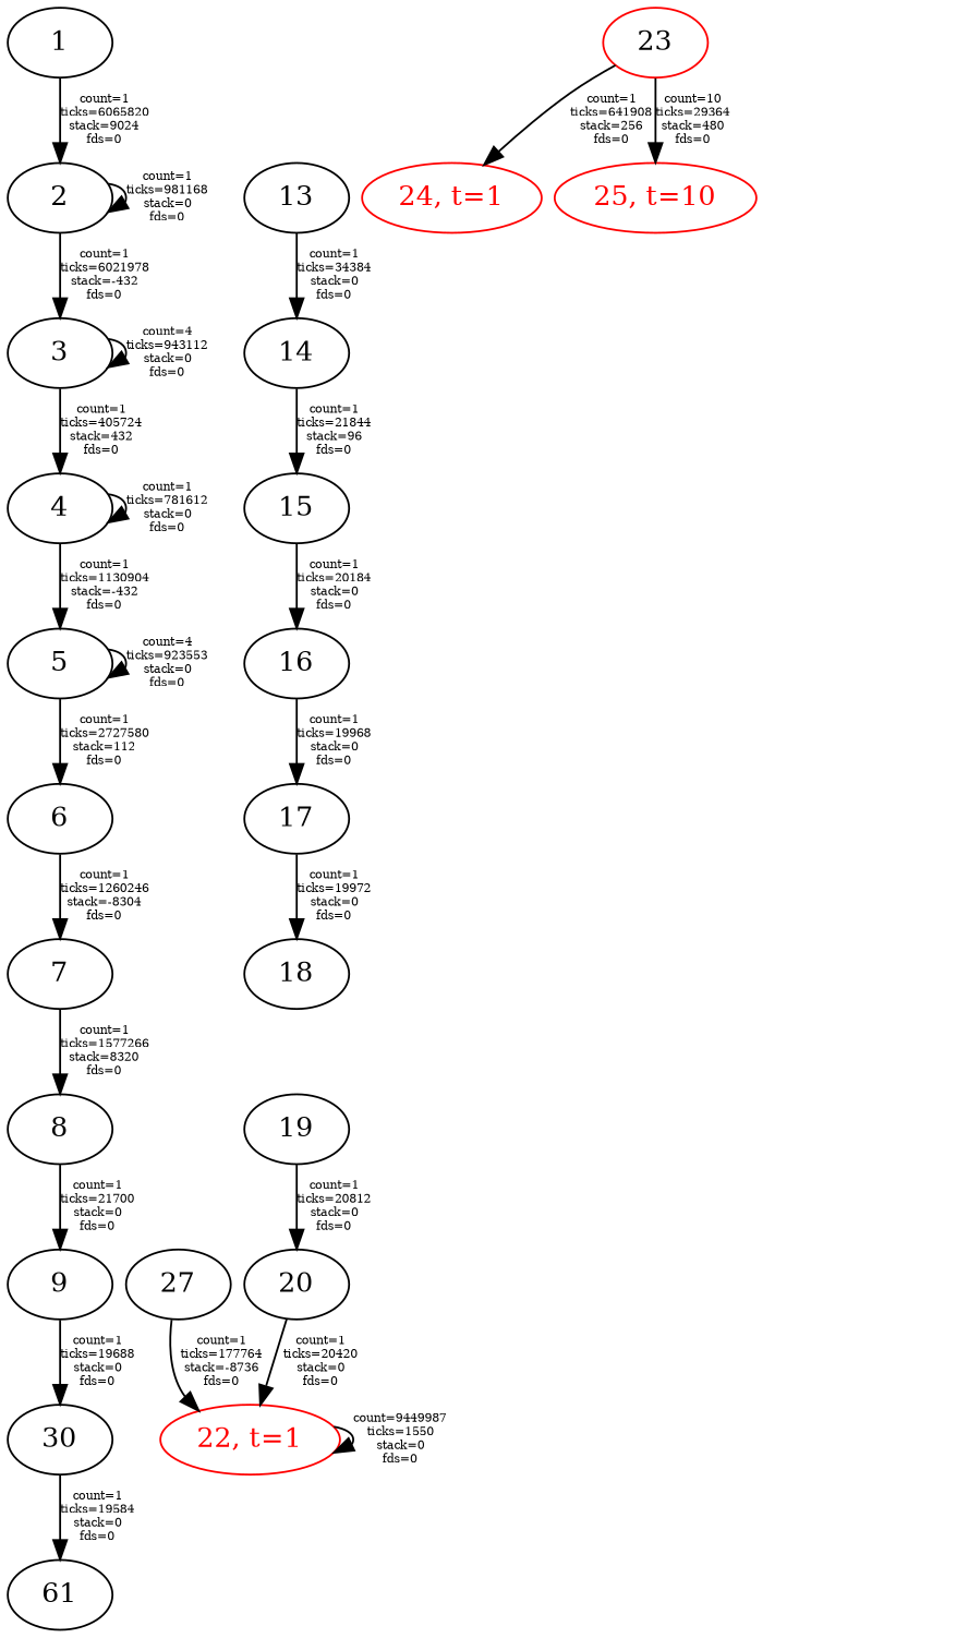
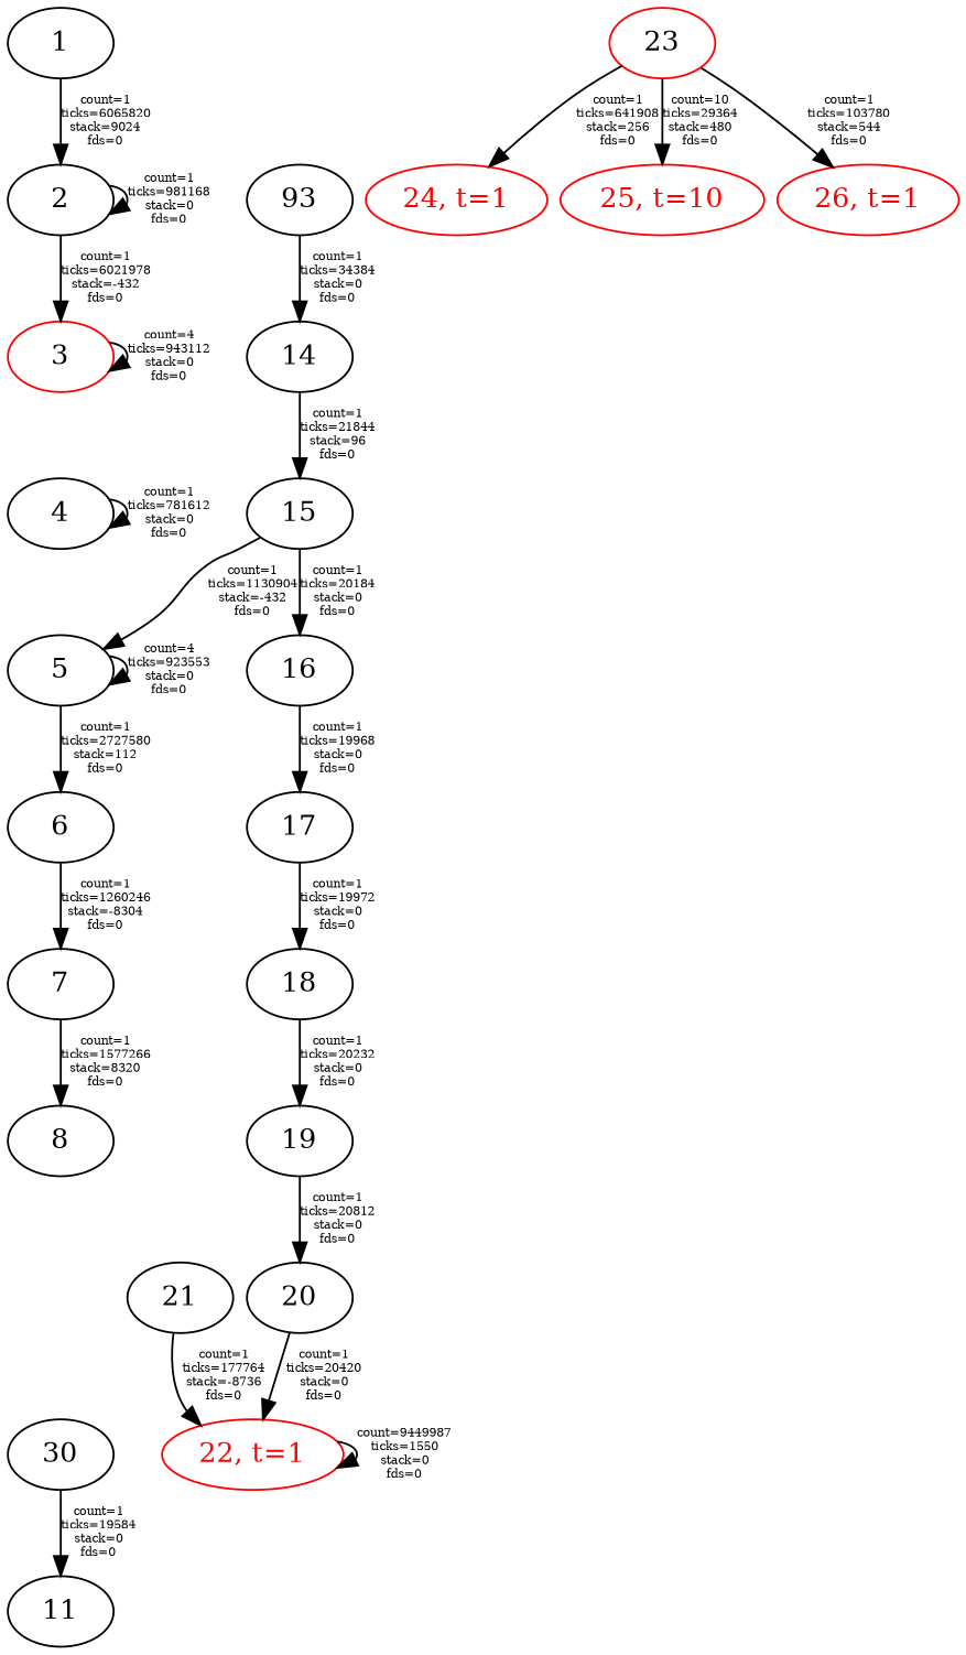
  digraph {
    nodesep=0.1
    ordering=out
    rankdir=TB
    ranksep=0.1
    edge [fontsize=6]
    1
    2
-   3
+   3 [color=red]
    4
    5
    6
    7
    8
-   9
    n10 [label=30]
-   11 [label=61]
-   13
+   11
+   13 [label=93]
    14
    15
    16
    17
    18
    19
    20
    22 [color=red fontcolor=red label="\N, t=1"]
-   21 [label=27]
+   21
    23 [color=red]
    24 [color=red fontcolor=red label="\N, t=1"]
    25 [color=red fontcolor=red label="\N, t=10"]
+   26 [color=red fontcolor=red label="\N, t=1"]
    1 -> 2 [label="count=1\nticks=6065820\nstack=9024\nfds=0"]
    2 -> 2 [label="count=1\nticks=981168\nstack=0\nfds=0"]
    2 -> 3 [label="count=1\nticks=6021978\nstack=-432\nfds=0"]
    3 -> 3 [label="count=4\nticks=943112\nstack=0\nfds=0"]
-   3 -> 4 [label="count=1\nticks=405724\nstack=432\nfds=0"]
    4 -> 4 [label="count=1\nticks=781612\nstack=0\nfds=0"]
-   4 -> 5 [label="count=1\nticks=1130904\nstack=-432\nfds=0"]
+   15 -> 5 [label="count=1\nticks=1130904\nstack=-432\nfds=0"]
    5 -> 5 [label="count=4\nticks=923553\nstack=0\nfds=0"]
    5 -> 6 [label="count=1\nticks=2727580\nstack=112\nfds=0"]
    6 -> 7 [label="count=1\nticks=1260246\nstack=-8304\nfds=0"]
    7 -> 8 [label="count=1\nticks=1577266\nstack=8320\nfds=0"]
-   8 -> 9 [label="count=1\nticks=21700\nstack=0\nfds=0"]
-   9 -> n10 [label="count=1\nticks=19688\nstack=0\nfds=0"]
    n10 -> 11 [label="count=1\nticks=19584\nstack=0\nfds=0"]
    13 -> 14 [label="count=1\nticks=34384\nstack=0\nfds=0"]
    14 -> 15 [label="count=1\nticks=21844\nstack=96\nfds=0"]
    15 -> 16 [label="count=1\nticks=20184\nstack=0\nfds=0"]
    16 -> 17 [label="count=1\nticks=19968\nstack=0\nfds=0"]
    17 -> 18 [label="count=1\nticks=19972\nstack=0\nfds=0"]
+   18 -> 19 [label="count=1\nticks=20232\nstack=0\nfds=0"]
    19 -> 20 [label="count=1\nticks=20812\nstack=0\nfds=0"]
    20 -> 22 [label="count=1\nticks=20420\nstack=0\nfds=0"]
    22 -> 22 [label="count=9449987\nticks=1550\nstack=0\nfds=0"]
    21 -> 22 [label="count=1\nticks=177764\nstack=-8736\nfds=0"]
    23 -> 24 [label="count=1\nticks=641908\nstack=256\nfds=0"]
    23 -> 25 [label="count=10\nticks=29364\nstack=480\nfds=0"]
+   23 -> 26 [label="count=1\nticks=103780\nstack=544\nfds=0"]
  }
